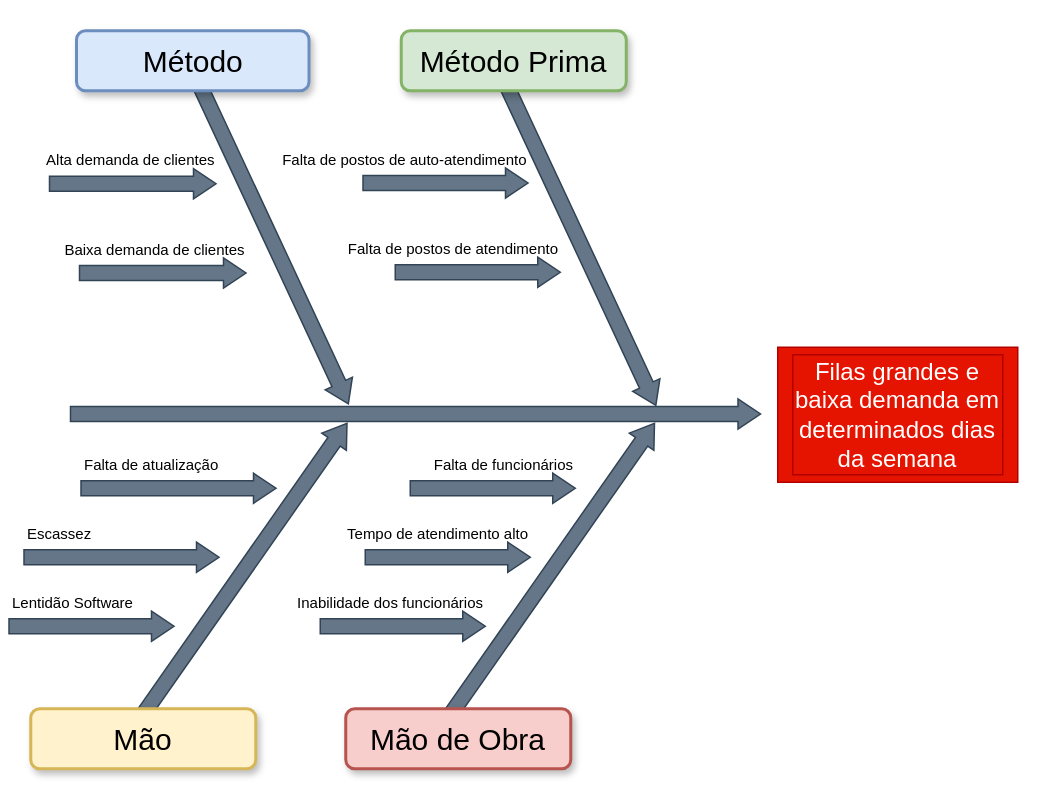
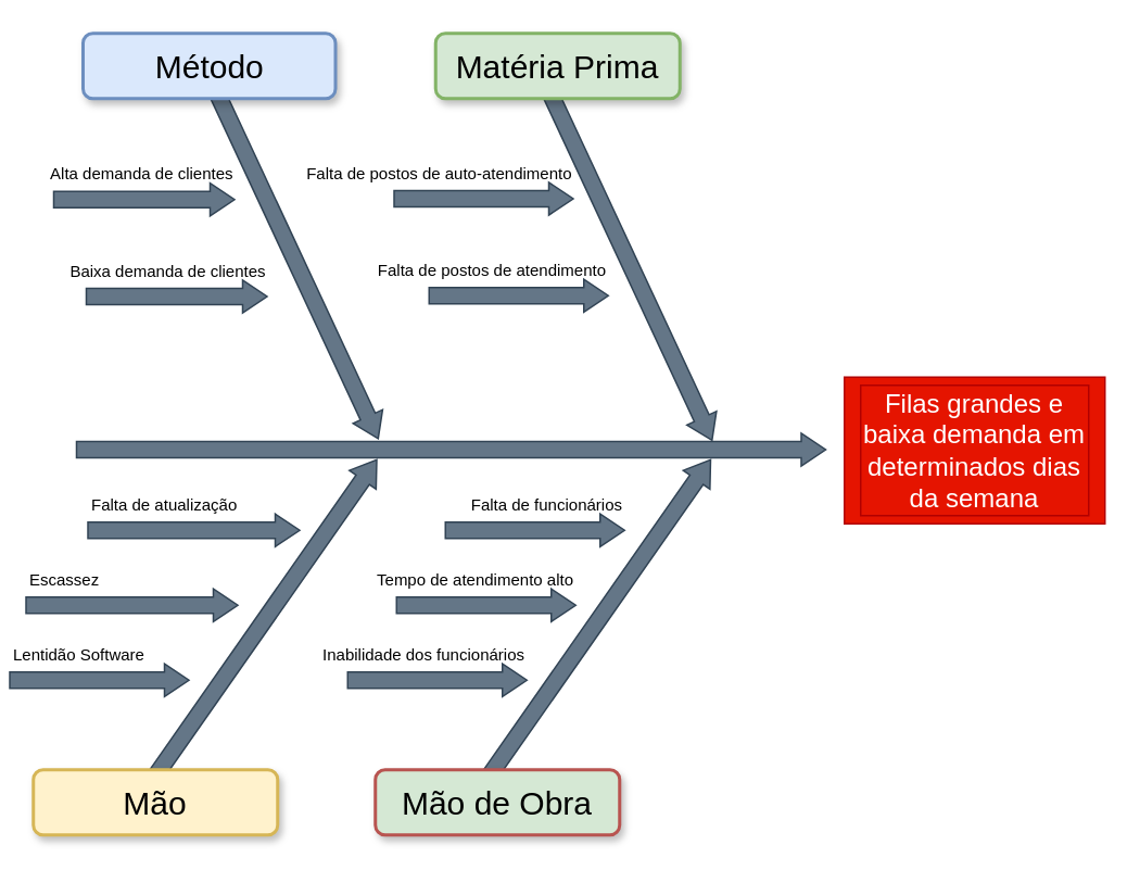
  <mxCell id="0" style=";html=1;" />
  <mxCell id="1" style=";html=1;" parent="0" />
  <mxCell id="2" value="" style="html=1;shadow=0;dashed=0;align=center;verticalAlign=middle;shape=mxgraph.arrows2.arrow;dy=0.5;dx=15;direction=north;notch=0;rounded=0;strokeWidth=1;fontSize=20;rotation=35;fillColor=#647687;strokeColor=#314354;fontColor=#ffffff;" parent="1" vertex="1"><mxGeometry x="152" y="260" width="20" height="240" as="geometry" /></mxCell>
  <mxCell id="3" value="" style="html=1;shadow=0;dashed=0;align=center;verticalAlign=middle;shape=mxgraph.arrows2.arrow;dy=0.5;dx=15;direction=north;notch=0;rounded=0;strokeWidth=1;fontSize=20;rotation=35;fillColor=#647687;strokeColor=#314354;fontColor=#ffffff;" parent="1" vertex="1"><mxGeometry x="357" y="260" width="20" height="240" as="geometry" /></mxCell>
  <mxCell id="4" value="" style="html=1;shadow=0;dashed=0;align=center;verticalAlign=middle;shape=mxgraph.arrows2.arrow;dy=0.5;dx=15;direction=north;notch=0;rounded=0;strokeWidth=1;fontSize=20;rotation=90;fillColor=#647687;strokeColor=#314354;fontColor=#ffffff;" parent="1" vertex="1"><mxGeometry x="266.5" y="45.5" width="20" height="460" as="geometry" /></mxCell>
  <mxCell id="5" value="" style="html=1;shadow=0;dashed=0;align=center;verticalAlign=middle;shape=mxgraph.arrows2.arrow;dy=0.5;dx=15;direction=north;notch=0;rounded=0;strokeWidth=1;fontSize=20;rotation=155;fillColor=#647687;strokeColor=#314354;fontColor=#ffffff;" parent="1" vertex="1"><mxGeometry x="171" y="40" width="20" height="240" as="geometry" /></mxCell>
  <mxCell id="6" value="" style="html=1;shadow=0;dashed=0;align=center;verticalAlign=middle;shape=mxgraph.arrows2.arrow;dy=0.5;dx=15;direction=north;notch=0;rounded=0;strokeWidth=1;fontSize=20;rotation=155;fillColor=#647687;strokeColor=#314354;fontColor=#ffffff;" parent="1" vertex="1"><mxGeometry x="376" y="41" width="20" height="240" as="geometry" /></mxCell>
  <mxCell id="7" value="Método" style="rounded=1;whiteSpace=wrap;html=1;shadow=1;strokeWidth=2;fontSize=20;fillColor=#dae8fc;strokeColor=#6c8ebf;rotation=0;" parent="1" vertex="1"><mxGeometry x="50.5" y="20" width="155" height="40" as="geometry" /></mxCell>
- <mxCell id="8" value="Método Prima" style="rounded=1;whiteSpace=wrap;html=1;shadow=1;strokeWidth=2;fontSize=20;fillColor=#d5e8d4;strokeColor=#82b366;" parent="1" vertex="1"><mxGeometry x="267" y="20" width="150" height="40" as="geometry" /></mxCell>
+ <mxCell id="8" value="Matéria Prima" style="rounded=1;whiteSpace=wrap;html=1;shadow=1;strokeWidth=2;fontSize=20;fillColor=#d5e8d4;strokeColor=#82b366;" parent="1" vertex="1"><mxGeometry x="267" y="20" width="150" height="40" as="geometry" /></mxCell>
  <mxCell id="9" value="Mão" style="rounded=1;whiteSpace=wrap;html=1;shadow=1;strokeWidth=2;fontSize=20;fillColor=#fff2cc;strokeColor=#d6b656;" parent="1" vertex="1"><mxGeometry x="20" y="472" width="150" height="40" as="geometry" /></mxCell>
- <mxCell id="10" value="Mão de Obra" style="rounded=1;whiteSpace=wrap;html=1;shadow=1;strokeWidth=2;fontSize=20;fillColor=#f8cecc;strokeColor=#b85450;" parent="1" vertex="1"><mxGeometry x="230" y="472" width="150" height="40" as="geometry" /></mxCell>
+ <mxCell id="10" value="Mão de Obra" style="rounded=1;whiteSpace=wrap;html=1;shadow=1;strokeWidth=2;fontSize=20;fillColor=#d5e8d4;strokeColor=#b85450;" parent="1" vertex="1"><mxGeometry x="230" y="472" width="150" height="40" as="geometry" /></mxCell>
  <mxCell id="11" value="&lt;font style=&quot;font-size: 10px&quot; color=&quot;#000000&quot;&gt;Alta demanda de clientes&lt;/font&gt;" style="html=1;shadow=0;dashed=0;align=right;verticalAlign=middle;shape=mxgraph.arrows2.arrow;dy=0.5;dx=15;direction=north;notch=0;rounded=0;strokeWidth=1;fontSize=20;rotation=90;horizontal=0;labelPosition=left;verticalLabelPosition=middle;fontFamily=Helvetica;fillColor=#647687;strokeColor=#314354;fontColor=#ffffff;" parent="1" vertex="1"><mxGeometry x="78" y="66.5" width="20" height="111" as="geometry" /></mxCell>
  <mxCell id="12" value="&lt;font style=&quot;font-size: 10px&quot; color=&quot;#000000&quot;&gt;&lt;span&gt;Lentidão Software&lt;/span&gt;&lt;/font&gt;" style="html=1;shadow=0;dashed=0;align=left;verticalAlign=middle;shape=mxgraph.arrows2.arrow;dy=0.5;dx=15;direction=north;notch=0;rounded=0;strokeWidth=1;fontSize=20;rotation=90;horizontal=0;labelPosition=left;verticalLabelPosition=middle;fillColor=#647687;strokeColor=#314354;fontColor=#ffffff;fontStyle=0" parent="1" vertex="1"><mxGeometry x="50.5" y="362" width="20" height="110" as="geometry" /></mxCell>
  <mxCell id="13" value="&lt;font style=&quot;font-size: 10px&quot; color=&quot;#000000&quot;&gt;Inabilidade dos funcionários&lt;/font&gt;" style="html=1;shadow=0;dashed=0;align=right;verticalAlign=middle;shape=mxgraph.arrows2.arrow;dy=0.5;dx=15;direction=north;notch=0;rounded=0;strokeWidth=1;fontSize=20;rotation=90;horizontal=0;labelPosition=left;verticalLabelPosition=middle;fillColor=#647687;strokeColor=#314354;fontColor=#ffffff;" parent="1" vertex="1"><mxGeometry x="258" y="362" width="20" height="110" as="geometry" /></mxCell>
  <mxCell id="14" value="&lt;font style=&quot;font-size: 10px&quot;&gt;Falta de postos de atendimento&lt;/font&gt;" style="html=1;shadow=0;dashed=0;align=right;verticalAlign=middle;shape=mxgraph.arrows2.arrow;dy=0.5;dx=15;direction=north;notch=0;rounded=0;strokeWidth=1;fontSize=20;rotation=90;horizontal=0;labelPosition=left;verticalLabelPosition=middle;fillColor=#647687;strokeColor=#314354;fontColor=#000000;" parent="1" vertex="1"><mxGeometry x="308" y="126" width="20" height="110" as="geometry" /></mxCell>
  <mxCell id="15" value="&lt;font style=&quot;font-size: 10px&quot; color=&quot;#000000&quot;&gt;Escassez&lt;/font&gt;" style="html=1;shadow=0;dashed=0;align=left;verticalAlign=middle;shape=mxgraph.arrows2.arrow;dy=0.5;dx=15;direction=north;notch=0;rounded=0;strokeWidth=1;fontSize=20;rotation=90;horizontal=0;labelPosition=left;verticalLabelPosition=middle;fillColor=#647687;strokeColor=#314354;fontColor=#ffffff;" parent="1" vertex="1"><mxGeometry x="70.5" y="306" width="20" height="130" as="geometry" /></mxCell>
  <mxCell id="16" value="&lt;div&gt;&lt;span style=&quot;font-size: 10px&quot;&gt;&lt;font color=&quot;#000000&quot;&gt;&amp;nbsp;Tempo de atendimento alto&lt;/font&gt;&lt;/span&gt;&lt;/div&gt;" style="html=1;shadow=0;dashed=0;align=right;verticalAlign=middle;shape=mxgraph.arrows2.arrow;dy=0.5;dx=15;direction=north;notch=0;rounded=0;strokeWidth=1;fontSize=20;rotation=90;horizontal=0;labelPosition=left;verticalLabelPosition=middle;fillColor=#647687;strokeColor=#314354;fontColor=#ffffff;" parent="1" vertex="1"><mxGeometry x="288" y="316" width="20" height="110" as="geometry" /></mxCell>
  <mxCell id="17" value="&lt;font color=&quot;#000000&quot;&gt;&lt;span style=&quot;font-size: 10px&quot;&gt;Falta de postos de auto-atendimento&lt;/span&gt;&lt;/font&gt;" style="html=1;shadow=0;dashed=0;align=right;verticalAlign=middle;shape=mxgraph.arrows2.arrow;dy=0.5;dx=15;direction=north;notch=0;rounded=0;strokeWidth=1;fontSize=20;rotation=90;horizontal=0;labelPosition=left;verticalLabelPosition=middle;flipH=0;fillColor=#647687;strokeColor=#314354;fontColor=#ffffff;" parent="1" vertex="1"><mxGeometry x="286.5" y="66.5" width="20" height="110" as="geometry" /></mxCell>
  <mxCell id="18" value="" style="rounded=0;whiteSpace=wrap;html=1;fillColor=#e51400;strokeColor=#B20000;fontColor=#ffffff;" parent="1" vertex="1"><mxGeometry x="518" y="231" width="160" height="90" as="geometry" /></mxCell>
  <mxCell id="19" value="Filas grandes e baixa demanda em determinados dias da semana" style="text;html=1;strokeColor=#B20000;fillColor=#e51400;align=center;verticalAlign=middle;whiteSpace=wrap;rounded=0;fontSize=16;fontColor=#ffffff;" parent="1" vertex="1"><mxGeometry x="528" y="236" width="140" height="80" as="geometry" /></mxCell>
  <mxCell id="20" value="&lt;span style=&quot;font-size: 10px&quot;&gt;&lt;font color=&quot;#000000&quot;&gt;Falta de atualização&lt;/font&gt;&lt;/span&gt;" style="html=1;shadow=0;dashed=0;align=left;verticalAlign=middle;shape=mxgraph.arrows2.arrow;dy=0.5;dx=15;direction=north;notch=0;rounded=0;strokeWidth=1;fontSize=20;rotation=90;horizontal=0;labelPosition=left;verticalLabelPosition=middle;fillColor=#647687;strokeColor=#314354;fontColor=#ffffff;" parent="1" vertex="1"><mxGeometry x="108.5" y="260" width="20" height="130" as="geometry" /></mxCell>
  <mxCell id="21" value="&lt;font style=&quot;font-size: 10px&quot; color=&quot;#000000&quot;&gt;Baixa demanda de clientes&lt;/font&gt;" style="html=1;shadow=0;dashed=0;align=right;verticalAlign=middle;shape=mxgraph.arrows2.arrow;dy=0.5;dx=15;direction=north;notch=0;rounded=0;strokeWidth=1;fontSize=20;rotation=90;horizontal=0;labelPosition=left;verticalLabelPosition=middle;fontFamily=Helvetica;fillColor=#647687;strokeColor=#314354;fontColor=#ffffff;" parent="1" vertex="1"><mxGeometry x="98" y="126" width="20" height="111" as="geometry" /></mxCell>
  <mxCell id="22" value="&lt;div&gt;&lt;span style=&quot;font-size: 10px&quot;&gt;&lt;font color=&quot;#000000&quot;&gt;Falta de funcionários&lt;/font&gt;&lt;/span&gt;&lt;/div&gt;" style="html=1;shadow=0;dashed=0;align=right;verticalAlign=middle;shape=mxgraph.arrows2.arrow;dy=0.5;dx=15;direction=north;notch=0;rounded=0;strokeWidth=1;fontSize=20;rotation=90;horizontal=0;labelPosition=left;verticalLabelPosition=middle;fillColor=#647687;strokeColor=#314354;fontColor=#ffffff;" vertex="1" parent="1"><mxGeometry x="318" y="270" width="20" height="110" as="geometry" /></mxCell>
